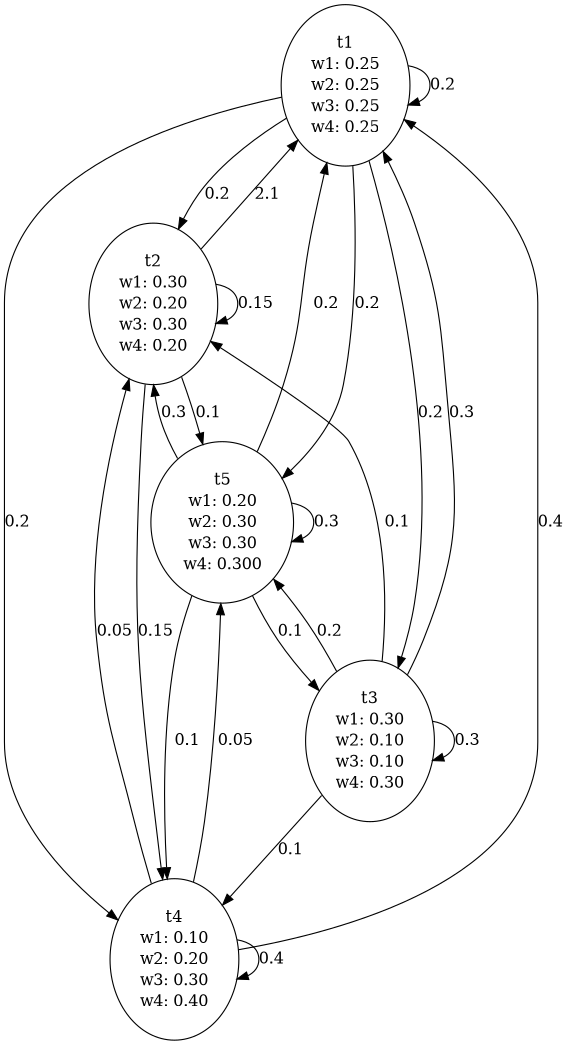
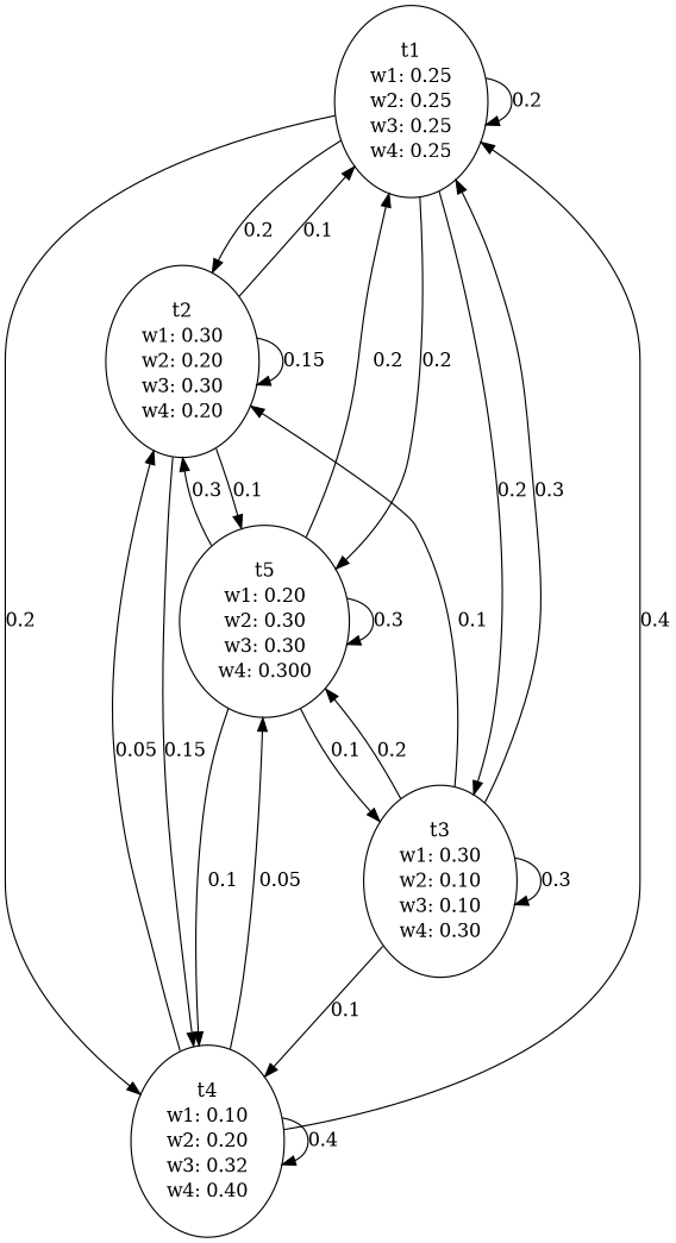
  digraph {
    n1 [label=<<TABLE BORDER="0" CELLBORDER="0" CELLSPACING="0"><TR><TD>t1</TD></TR><TR><TD>w1: 0.25</TD></TR><TR><TD>w2: 0.25</TD></TR><TR><TD>w3: 0.25</TD></TR><TR><TD>w4: 0.25</TD></TR></TABLE>>]
    n2 [label=<<TABLE BORDER="0" CELLBORDER="0" CELLSPACING="0"><TR><TD>t2</TD></TR><TR><TD>w1: 0.30</TD></TR><TR><TD>w2: 0.20</TD></TR><TR><TD>w3: 0.30</TD></TR><TR><TD>w4: 0.20</TD></TR></TABLE>>]
    n3 [label=<<TABLE BORDER="0" CELLBORDER="0" CELLSPACING="0"><TR><TD>t3</TD></TR><TR><TD>w1: 0.30</TD></TR><TR><TD>w2: 0.10</TD></TR><TR><TD>w3: 0.10</TD></TR><TR><TD>w4: 0.30</TD></TR></TABLE>>]
-   n4 [label=<<TABLE BORDER="0" CELLBORDER="0" CELLSPACING="0"><TR><TD>t4</TD></TR><TR><TD>w1: 0.10</TD></TR><TR><TD>w2: 0.20</TD></TR><TR><TD>w3: 0.30</TD></TR><TR><TD>w4: 0.40</TD></TR></TABLE>>]
+   n4 [label=<<TABLE BORDER="0" CELLBORDER="0" CELLSPACING="0"><TR><TD>t4</TD></TR><TR><TD>w1: 0.10</TD></TR><TR><TD>w2: 0.20</TD></TR><TR><TD>w3: 0.32</TD></TR><TR><TD>w4: 0.40</TD></TR></TABLE>>]
    n5 [label=<<TABLE BORDER="0" CELLBORDER="0" CELLSPACING="0"><TR><TD>t5</TD></TR><TR><TD>w1: 0.20</TD></TR><TR><TD>w2: 0.30</TD></TR><TR><TD>w3: 0.30</TD></TR><TR><TD>w4: 0.300</TD></TR></TABLE>>]
    n1 -> n1 [label=0.2]
    n1 -> n2 [label=0.2]
    n1 -> n3 [label=0.2]
    n1 -> n4 [label=0.2]
    n1 -> n5 [label=0.2]
-   n2 -> n1 [label=2.1]
+   n2 -> n1 [label=0.1]
    n2 -> n2 [label=0.15]
    n2 -> n4 [label=0.15]
    n2 -> n5 [label=0.1]
    n3 -> n1 [label=0.3]
    n3 -> n2 [label=0.1]
    n3 -> n3 [label=0.3]
    n3 -> n4 [label=0.1]
    n3 -> n5 [label=0.2]
    n4 -> n1 [label=0.4]
    n4 -> n2 [label=0.05]
    n4 -> n4 [label=0.4]
    n4 -> n5 [label=0.05]
    n5 -> n1 [label=0.2]
    n5 -> n2 [label=0.3]
    n5 -> n3 [label=0.1]
    n5 -> n4 [label=0.1]
    n5 -> n5 [label=0.3]
  }
